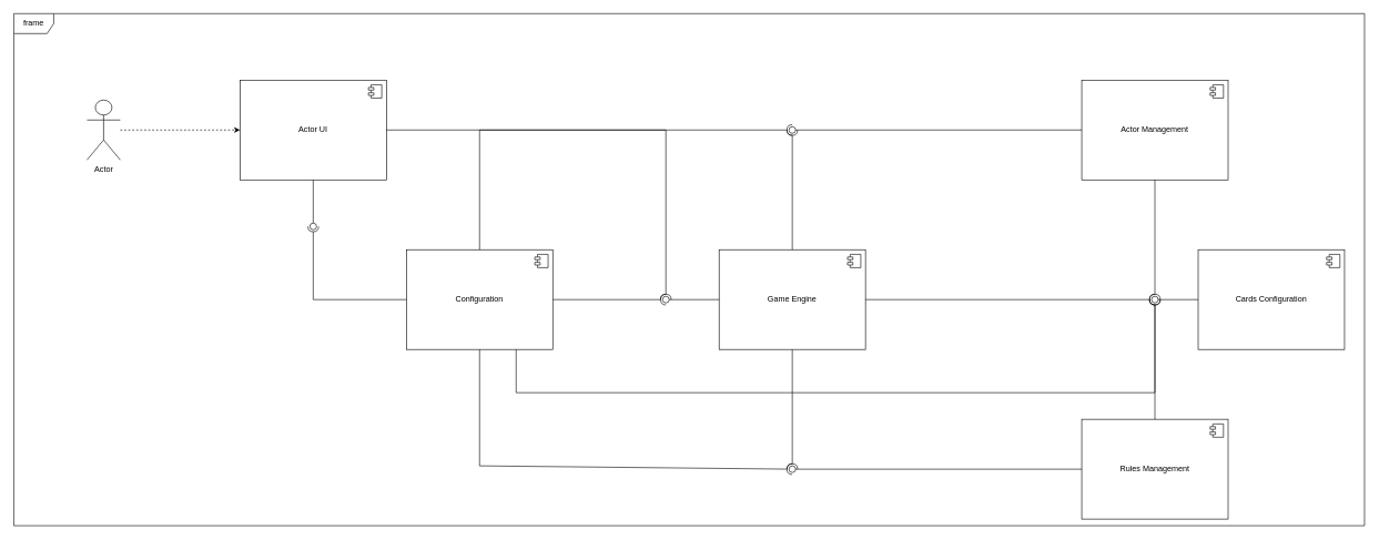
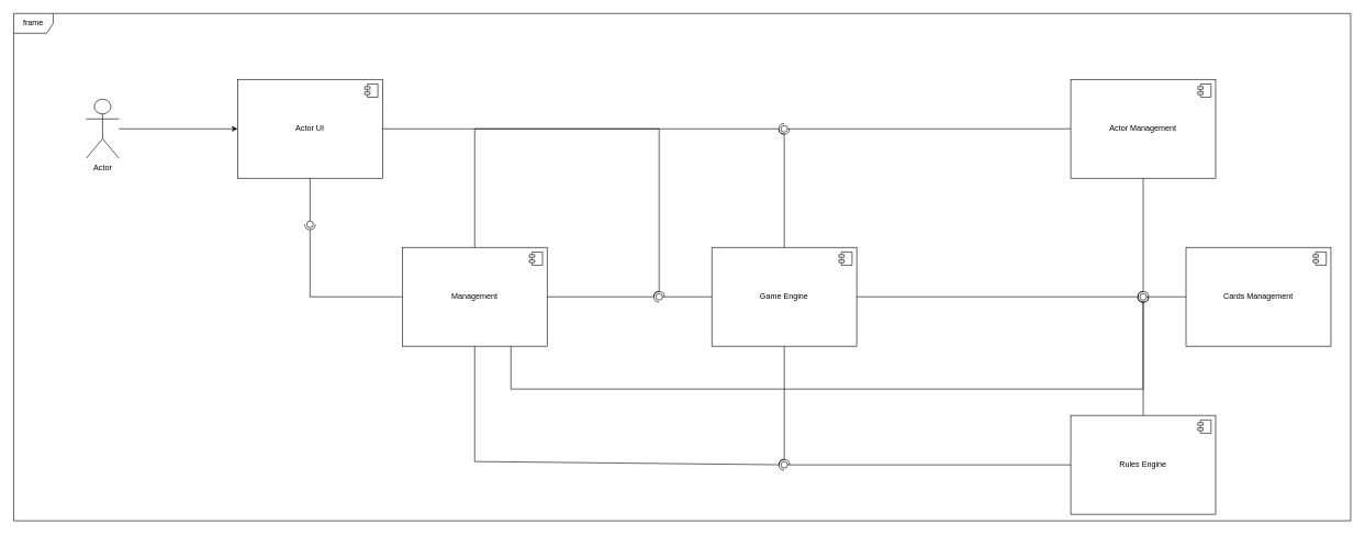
  <mxCell id="0" />
  <mxCell id="1" parent="0" />
  <mxCell id="2" value="Game Engine" style="html=1;dropTarget=0;whiteSpace=wrap;" parent="1" vertex="1"><mxGeometry x="1080" y="375" width="220" height="150" as="geometry" /></mxCell>
  <mxCell id="3" value="" style="shape=module;jettyWidth=8;jettyHeight=4;" parent="2" vertex="1"><mxGeometry x="1" width="20" height="20" relative="1" as="geometry"><mxPoint x="-27" y="7" as="offset" /></mxGeometry></mxCell>
  <mxCell id="4" value="frame" style="shape=umlFrame;whiteSpace=wrap;html=1;pointerEvents=0;" parent="1" vertex="1"><mxGeometry x="20" y="20" width="2030" height="770" as="geometry" /></mxCell>
  <mxCell id="5" value="Actor Management" style="html=1;dropTarget=0;whiteSpace=wrap;" parent="1" vertex="1"><mxGeometry x="1625" y="120" width="220" height="150" as="geometry" /></mxCell>
  <mxCell id="6" value="" style="shape=module;jettyWidth=8;jettyHeight=4;" parent="5" vertex="1"><mxGeometry x="1" width="20" height="20" relative="1" as="geometry"><mxPoint x="-27" y="7" as="offset" /></mxGeometry></mxCell>
- <mxCell id="7" value="Cards Configuration" style="html=1;dropTarget=0;whiteSpace=wrap;" parent="1" vertex="1"><mxGeometry x="1800" y="375" width="220" height="150" as="geometry" /></mxCell>
+ <mxCell id="7" value="Cards Management" style="html=1;dropTarget=0;whiteSpace=wrap;" parent="1" vertex="1"><mxGeometry x="1800" y="375" width="220" height="150" as="geometry" /></mxCell>
  <mxCell id="8" value="" style="shape=module;jettyWidth=8;jettyHeight=4;" parent="7" vertex="1"><mxGeometry x="1" width="20" height="20" relative="1" as="geometry"><mxPoint x="-27" y="7" as="offset" /></mxGeometry></mxCell>
- <mxCell id="9" value="Rules Management" style="html=1;dropTarget=0;whiteSpace=wrap;" parent="1" vertex="1"><mxGeometry x="1625" y="630" width="220" height="150" as="geometry" /></mxCell>
+ <mxCell id="9" value="Rules Engine" style="html=1;dropTarget=0;whiteSpace=wrap;" parent="1" vertex="1"><mxGeometry x="1625" y="630" width="220" height="150" as="geometry" /></mxCell>
  <mxCell id="10" value="" style="shape=module;jettyWidth=8;jettyHeight=4;" parent="9" vertex="1"><mxGeometry x="1" width="20" height="20" relative="1" as="geometry"><mxPoint x="-27" y="7" as="offset" /></mxGeometry></mxCell>
  <mxCell id="11" value="" style="rounded=0;orthogonalLoop=1;jettySize=auto;html=1;endArrow=halfCircle;endFill=0;endSize=6;strokeWidth=1;sketch=0;exitX=0.5;exitY=1;exitDx=0;exitDy=0;entryX=1.2;entryY=1.454;entryDx=0;entryDy=0;entryPerimeter=0;" parent="1" source="2" target="25" edge="1"><mxGeometry relative="1" as="geometry"><mxPoint x="1240" y="380" as="sourcePoint" /></mxGeometry></mxCell>
  <mxCell id="12" value="" style="rounded=0;orthogonalLoop=1;jettySize=auto;html=1;endArrow=halfCircle;endFill=0;endSize=6;strokeWidth=1;sketch=0;entryX=0.178;entryY=0.575;entryDx=0;entryDy=0;entryPerimeter=0;" parent="1" source="2" target="22" edge="1"><mxGeometry relative="1" as="geometry"><mxPoint x="1640" y="449.96" as="sourcePoint" /><mxPoint x="1740" y="450" as="targetPoint" /></mxGeometry></mxCell>
  <mxCell id="13" value="" style="rounded=0;orthogonalLoop=1;jettySize=auto;html=1;endArrow=oval;endFill=0;sketch=0;sourcePerimeterSpacing=0;targetPerimeterSpacing=0;endSize=10;exitX=0;exitY=0.5;exitDx=0;exitDy=0;" parent="1" source="7" target="14" edge="1"><mxGeometry relative="1" as="geometry"><mxPoint x="1800" y="430" as="sourcePoint" /></mxGeometry></mxCell>
  <mxCell id="14" value="" style="ellipse;whiteSpace=wrap;html=1;align=center;aspect=fixed;fillColor=none;strokeColor=none;resizable=0;perimeter=centerPerimeter;rotatable=0;allowArrows=0;points=[];outlineConnect=1;" parent="1" vertex="1"><mxGeometry x="1730" y="445" width="10" height="10" as="geometry" /></mxCell>
  <mxCell id="15" value="" style="rounded=0;orthogonalLoop=1;jettySize=auto;html=1;endArrow=halfCircle;endFill=0;endSize=6;strokeWidth=1;sketch=0;entryX=0.576;entryY=0.053;entryDx=0;entryDy=0;entryPerimeter=0;" parent="1" source="2" target="17" edge="1"><mxGeometry relative="1" as="geometry"><mxPoint x="1210" y="325" as="sourcePoint" /></mxGeometry></mxCell>
  <mxCell id="16" value="" style="rounded=0;orthogonalLoop=1;jettySize=auto;html=1;endArrow=oval;endFill=0;sketch=0;sourcePerimeterSpacing=0;targetPerimeterSpacing=0;endSize=10;entryX=0.692;entryY=0.746;entryDx=0;entryDy=0;entryPerimeter=0;" parent="1" source="5" target="17" edge="1"><mxGeometry relative="1" as="geometry"><mxPoint x="1170" y="325" as="sourcePoint" /></mxGeometry></mxCell>
  <mxCell id="17" value="" style="ellipse;whiteSpace=wrap;html=1;align=center;aspect=fixed;fillColor=none;strokeColor=none;resizable=0;perimeter=centerPerimeter;rotatable=0;allowArrows=0;points=[];outlineConnect=1;" parent="1" vertex="1"><mxGeometry x="1185" y="190" width="10" height="10" as="geometry" /></mxCell>
  <mxCell id="18" value="" style="rounded=0;orthogonalLoop=1;jettySize=auto;html=1;endArrow=oval;endFill=0;sketch=0;sourcePerimeterSpacing=0;targetPerimeterSpacing=0;endSize=10;exitX=0;exitY=0.5;exitDx=0;exitDy=0;" parent="1" source="2" edge="1"><mxGeometry relative="1" as="geometry"><mxPoint x="950" y="425" as="sourcePoint" /><mxPoint x="1000" y="450" as="targetPoint" /></mxGeometry></mxCell>
  <mxCell id="19" value="" style="ellipse;whiteSpace=wrap;html=1;align=center;aspect=fixed;fillColor=none;strokeColor=none;resizable=0;perimeter=centerPerimeter;rotatable=0;allowArrows=0;points=[];outlineConnect=1;" parent="1" vertex="1"><mxGeometry x="965" y="420" width="10" height="10" as="geometry" /></mxCell>
  <mxCell id="20" value="" style="ellipse;whiteSpace=wrap;html=1;align=center;aspect=fixed;fillColor=none;strokeColor=none;resizable=0;perimeter=centerPerimeter;rotatable=0;allowArrows=0;points=[];outlineConnect=1;" parent="1" vertex="1"><mxGeometry x="990" y="445" width="10" height="10" as="geometry" /></mxCell>
  <mxCell id="21" value="" style="rounded=0;orthogonalLoop=1;jettySize=auto;html=1;endArrow=halfCircle;endFill=0;endSize=6;strokeWidth=1;sketch=0;fontSize=12;exitX=0.5;exitY=0;exitDx=0;exitDy=0;edgeStyle=orthogonalEdgeStyle;entryX=0.462;entryY=0.79;entryDx=0;entryDy=0;entryPerimeter=0;" parent="1" source="9" target="22" edge="1"><mxGeometry relative="1" as="geometry"><mxPoint x="1735" y="485" as="sourcePoint" /></mxGeometry></mxCell>
  <mxCell id="22" value="" style="ellipse;whiteSpace=wrap;html=1;align=center;aspect=fixed;fillColor=none;strokeColor=none;resizable=0;perimeter=centerPerimeter;rotatable=0;allowArrows=0;points=[];outlineConnect=1;" parent="1" vertex="1"><mxGeometry x="1730" y="445" width="10" height="10" as="geometry" /></mxCell>
  <mxCell id="23" value="" style="rounded=0;orthogonalLoop=1;jettySize=auto;html=1;endArrow=halfCircle;endFill=0;endSize=6;strokeWidth=1;sketch=0;fontSize=12;exitX=0.5;exitY=1;exitDx=0;exitDy=0;edgeStyle=orthogonalEdgeStyle;entryX=0.462;entryY=0.188;entryDx=0;entryDy=0;entryPerimeter=0;" parent="1" source="5" target="22" edge="1"><mxGeometry relative="1" as="geometry"><mxPoint x="1640" y="190" as="sourcePoint" /><mxPoint x="1735.5" y="435" as="targetPoint" /></mxGeometry></mxCell>
  <mxCell id="24" value="" style="rounded=0;orthogonalLoop=1;jettySize=auto;html=1;endArrow=oval;endFill=0;sketch=0;sourcePerimeterSpacing=0;targetPerimeterSpacing=0;endSize=10;exitX=0;exitY=0.5;exitDx=0;exitDy=0;" parent="1" source="9" target="25" edge="1"><mxGeometry relative="1" as="geometry"><mxPoint x="1625" y="705" as="sourcePoint" /><mxPoint x="1200" y="705" as="targetPoint" /></mxGeometry></mxCell>
  <mxCell id="25" value="" style="ellipse;whiteSpace=wrap;html=1;align=center;aspect=fixed;fillColor=none;strokeColor=none;resizable=0;perimeter=centerPerimeter;rotatable=0;allowArrows=0;points=[];outlineConnect=1;" parent="1" vertex="1"><mxGeometry x="1185" y="700" width="10" height="10" as="geometry" /></mxCell>
  <mxCell id="26" value="Actor UI" style="html=1;dropTarget=0;whiteSpace=wrap;" parent="1" vertex="1"><mxGeometry x="360" y="120" width="220" height="150" as="geometry" /></mxCell>
  <mxCell id="27" value="" style="shape=module;jettyWidth=8;jettyHeight=4;" parent="26" vertex="1"><mxGeometry x="1" width="20" height="20" relative="1" as="geometry"><mxPoint x="-27" y="7" as="offset" /></mxGeometry></mxCell>
- <mxCell id="28" value="Configuration" style="html=1;dropTarget=0;whiteSpace=wrap;" parent="1" vertex="1"><mxGeometry x="610" y="375" width="220" height="150" as="geometry" /></mxCell>
+ <mxCell id="28" value="Management" style="html=1;dropTarget=0;whiteSpace=wrap;" parent="1" vertex="1"><mxGeometry x="610" y="375" width="220" height="150" as="geometry" /></mxCell>
  <mxCell id="29" value="" style="shape=module;jettyWidth=8;jettyHeight=4;" parent="28" vertex="1"><mxGeometry x="1" width="20" height="20" relative="1" as="geometry"><mxPoint x="-27" y="7" as="offset" /></mxGeometry></mxCell>
  <mxCell id="30" value="" style="rounded=0;orthogonalLoop=1;jettySize=auto;html=1;endArrow=halfCircle;endFill=0;endSize=6;strokeWidth=1;sketch=0;exitX=0.5;exitY=1;exitDx=0;exitDy=0;entryX=0.352;entryY=1.19;entryDx=0;entryDy=0;entryPerimeter=0;" parent="1" source="28" target="25" edge="1"><mxGeometry relative="1" as="geometry"><mxPoint x="710" y="525" as="sourcePoint" /><mxPoint x="710" y="705" as="targetPoint" /><Array as="points"><mxPoint x="720" y="700" /></Array></mxGeometry></mxCell>
  <mxCell id="31" value="" style="rounded=0;orthogonalLoop=1;jettySize=auto;html=1;endArrow=halfCircle;endFill=0;endSize=6;strokeWidth=1;sketch=0;exitX=0.5;exitY=0;exitDx=0;exitDy=0;entryX=0.657;entryY=0.229;entryDx=0;entryDy=0;entryPerimeter=0;" parent="1" source="28" target="17" edge="1"><mxGeometry relative="1" as="geometry"><mxPoint x="730" y="535" as="sourcePoint" /><mxPoint x="1200" y="715" as="targetPoint" /><Array as="points"><mxPoint x="720" y="195" /></Array></mxGeometry></mxCell>
  <mxCell id="32" value="" style="rounded=0;orthogonalLoop=1;jettySize=auto;html=1;endArrow=halfCircle;endFill=0;endSize=6;strokeWidth=1;sketch=0;exitX=1;exitY=0.5;exitDx=0;exitDy=0;" parent="1" source="28" edge="1"><mxGeometry relative="1" as="geometry"><mxPoint x="730" y="385" as="sourcePoint" /><mxPoint x="1000" y="450" as="targetPoint" /><Array as="points" /></mxGeometry></mxCell>
  <mxCell id="33" value="" style="rounded=0;orthogonalLoop=1;jettySize=auto;html=1;endArrow=halfCircle;endFill=0;endSize=6;strokeWidth=1;sketch=0;exitX=1;exitY=0.5;exitDx=0;exitDy=0;" parent="1" source="26" edge="1"><mxGeometry relative="1" as="geometry"><mxPoint x="730" y="385" as="sourcePoint" /><mxPoint x="1000" y="450" as="targetPoint" /><Array as="points"><mxPoint x="1000" y="195" /></Array></mxGeometry></mxCell>
  <mxCell id="34" value="" style="rounded=0;orthogonalLoop=1;jettySize=auto;html=1;endArrow=oval;endFill=0;sketch=0;sourcePerimeterSpacing=0;targetPerimeterSpacing=0;endSize=10;exitX=0.5;exitY=1;exitDx=0;exitDy=0;" parent="1" source="26" edge="1"><mxGeometry relative="1" as="geometry"><mxPoint x="870" y="124.63" as="sourcePoint" /><mxPoint x="470" y="340" as="targetPoint" /><Array as="points" /></mxGeometry></mxCell>
  <mxCell id="35" value="" style="rounded=0;orthogonalLoop=1;jettySize=auto;html=1;endArrow=halfCircle;endFill=0;endSize=6;strokeWidth=1;sketch=0;exitX=0;exitY=0.5;exitDx=0;exitDy=0;" parent="1" source="28" edge="1"><mxGeometry relative="1" as="geometry"><mxPoint x="600" y="560" as="sourcePoint" /><mxPoint x="470" y="340" as="targetPoint" /><Array as="points"><mxPoint x="470" y="450" /></Array></mxGeometry></mxCell>
- <mxCell id="36" style="edgeStyle=orthogonalEdgeStyle;rounded=0;orthogonalLoop=1;jettySize=auto;html=1;dashed=1;" parent="1" source="37" target="26" edge="1"><mxGeometry relative="1" as="geometry" /></mxCell>
+ <mxCell id="36" style="edgeStyle=orthogonalEdgeStyle;rounded=0;orthogonalLoop=1;jettySize=auto;html=1;" parent="1" source="37" target="26" edge="1"><mxGeometry relative="1" as="geometry" /></mxCell>
  <mxCell id="37" value="Actor" style="shape=umlActor;verticalLabelPosition=bottom;verticalAlign=top;html=1;outlineConnect=0;" parent="1" vertex="1"><mxGeometry x="130" y="150" width="50" height="90" as="geometry" /></mxCell>
  <mxCell id="38" value="" style="rounded=0;orthogonalLoop=1;jettySize=auto;html=1;endArrow=halfCircle;endFill=0;endSize=6;strokeWidth=1;sketch=0;exitX=0.75;exitY=1;exitDx=0;exitDy=0;entryX=0.88;entryY=1.34;entryDx=0;entryDy=0;entryPerimeter=0;" parent="1" source="28" target="22" edge="1"><mxGeometry relative="1" as="geometry"><mxPoint x="830" y="500" as="sourcePoint" /><mxPoint x="1000" y="500" as="targetPoint" /><Array as="points"><mxPoint x="775" y="590" /><mxPoint x="1735" y="590" /></Array></mxGeometry></mxCell>
